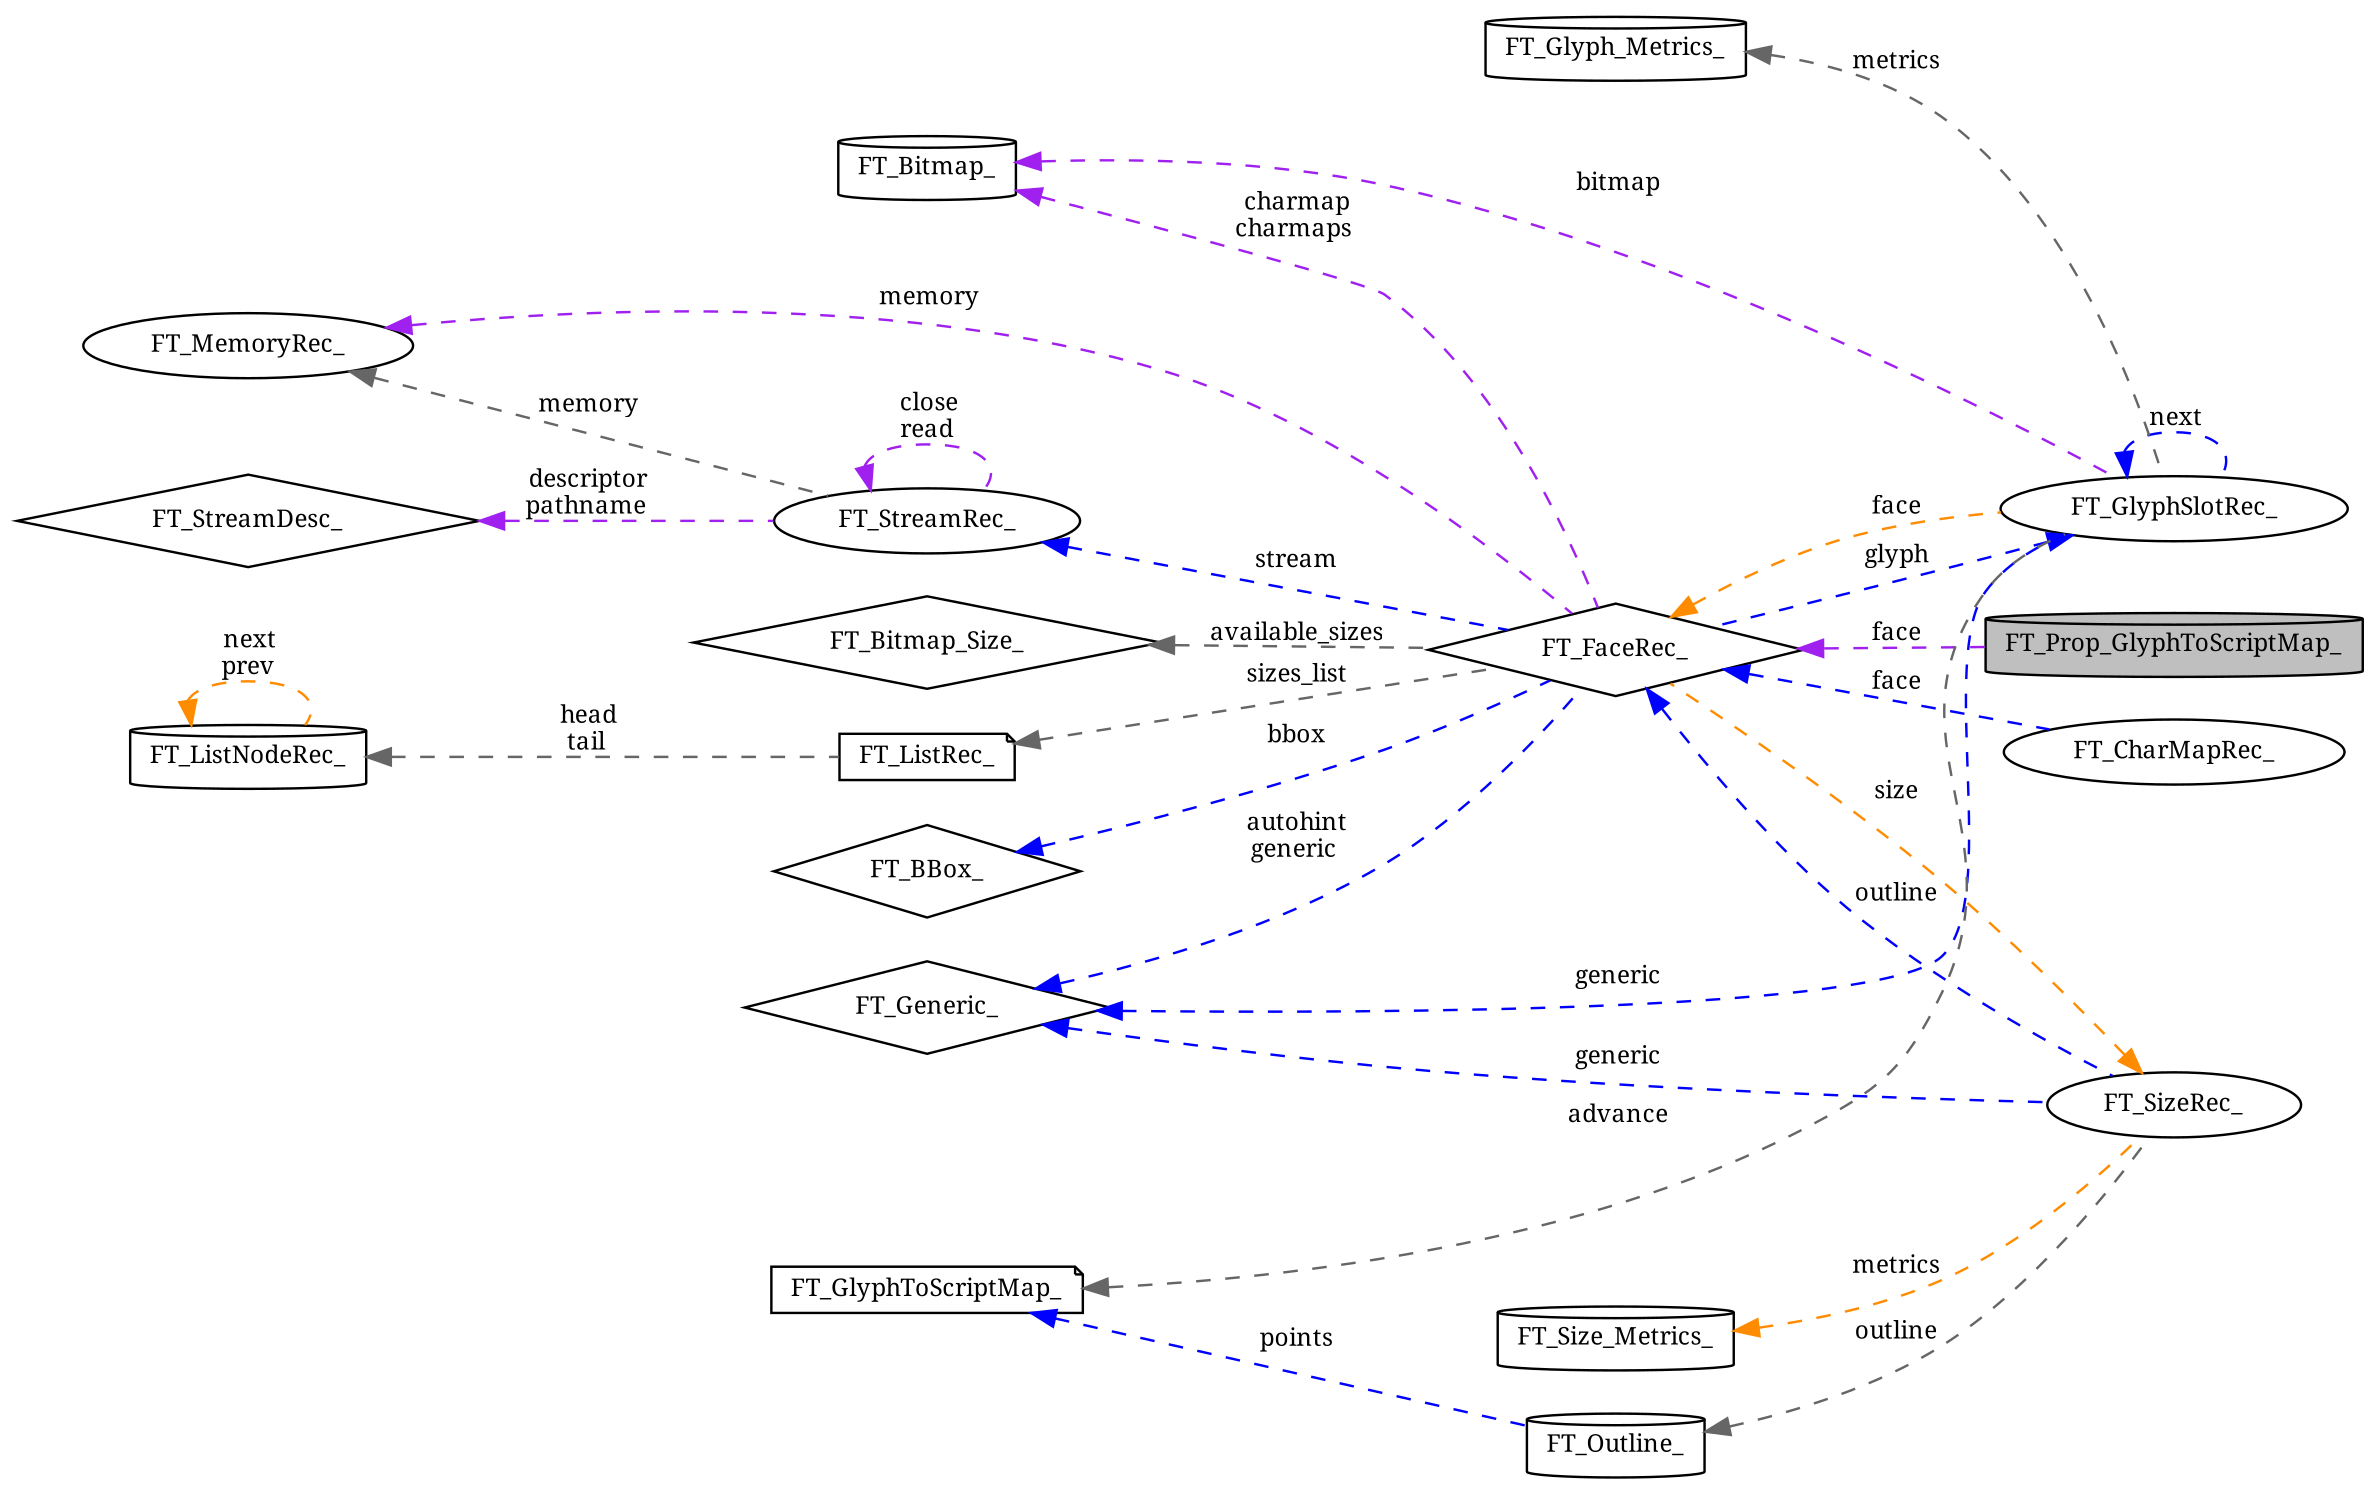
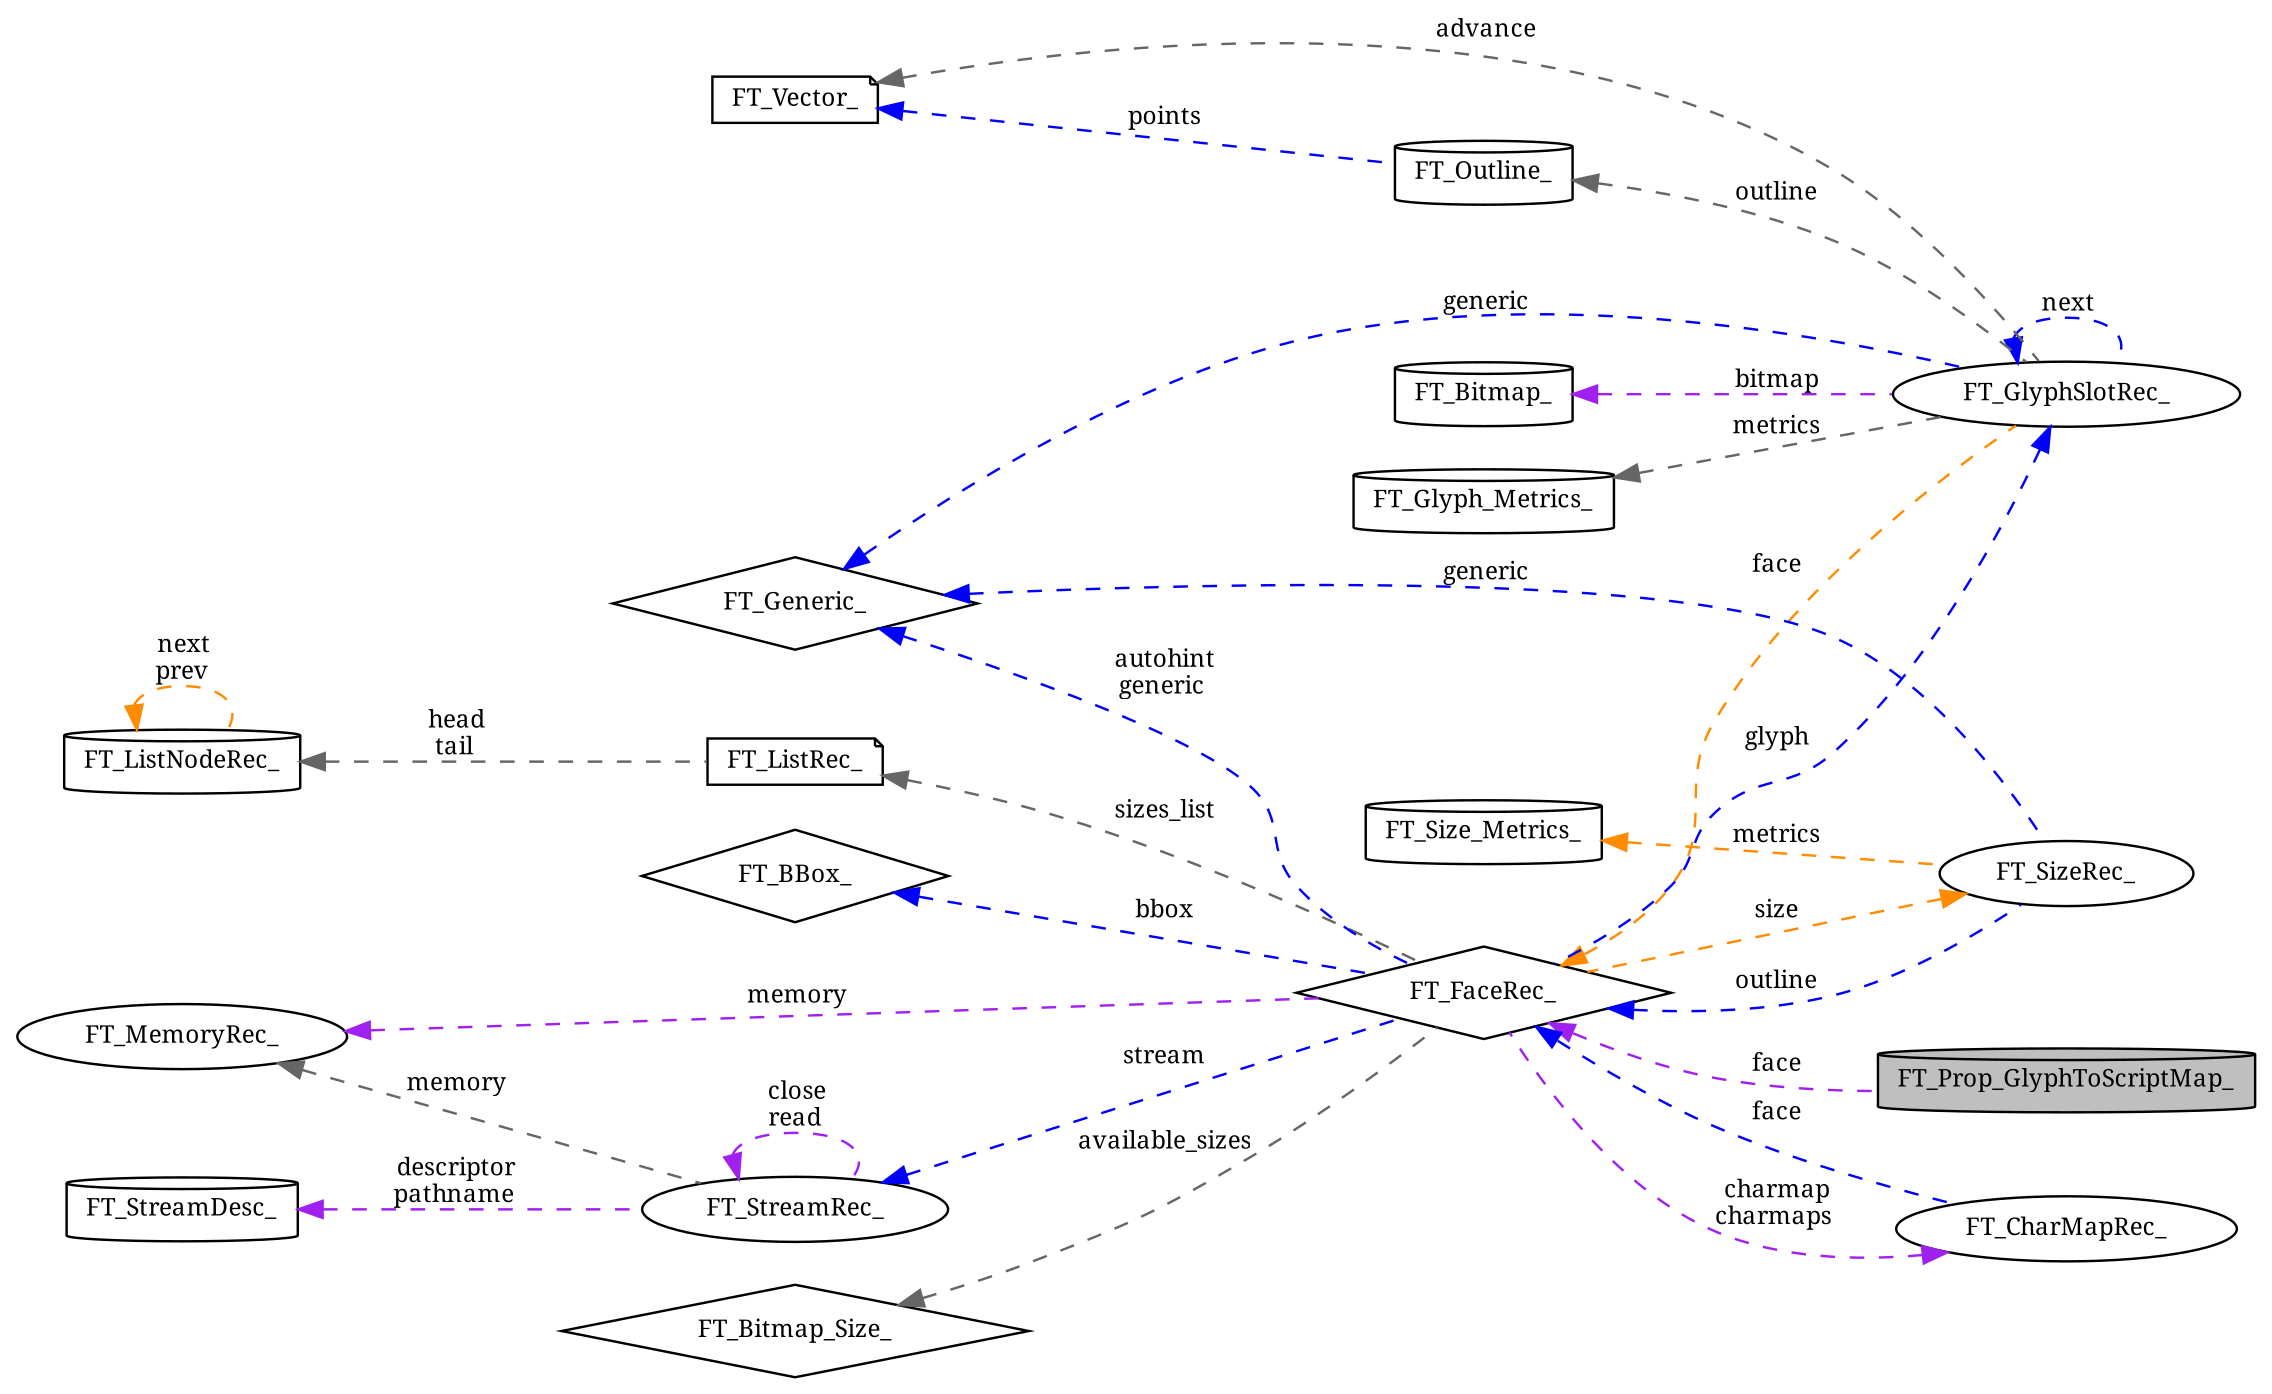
  digraph {
    fontname="Noto Serif"
    rankdir=LR
    node [color=black fillcolor=white fontname="Noto Serif" fontsize=10 shape=cylinder style=filled]
    edge [color=blue dir=back fontname="Noto Serif" fontsize=10 labelfontname=Helvetica labelfontsize=10 style=dashed]
    n1 [fillcolor=grey75 fontcolor=black height=0.2 label=FT_Prop_GlyphToScriptMap_ width=0.4]
    n2 [height=0.2 label=FT_FaceRec_ shape=diamond width=0.4]
    n3 [height=0.2 label=FT_CharMapRec_ shape=ellipse width=0.4]
    n4 [height=0.2 label=FT_SizeRec_ shape=ellipse width=0.4]
    n5 [height=0.2 label=FT_GlyphSlotRec_ shape=ellipse width=0.4]
    n6 [height=0.2 label=FT_StreamRec_ shape=ellipse width=0.4]
    n7 [height=0.2 label=FT_MemoryRec_ shape=ellipse width=0.4]
-   n8 [height=0.2 label=FT_StreamDesc_ shape=diamond width=0.4]
+   n8 [height=0.2 label=FT_StreamDesc_ width=0.4]
    n9 [height=0.2 label=FT_Bitmap_Size_ shape=diamond width=0.4]
    n10 [height=0.2 label=FT_ListRec_ shape=note width=0.4]
    n11 [height=0.2 label=FT_ListNodeRec_ width=0.4]
    n12 [height=0.2 label=FT_Generic_ shape=diamond width=0.4]
    n13 [height=0.2 label=FT_Size_Metrics_ width=0.4]
    n14 [height=0.2 label=FT_Outline_ width=0.4]
-   n15 [height=0.2 label=FT_GlyphToScriptMap_ shape=note width=0.4]
+   n15 [height=0.2 label=FT_Vector_ shape=note width=0.4]
    n16 [height=0.2 label=FT_Bitmap_ width=0.4]
    n17 [height=0.2 label=FT_Glyph_Metrics_ width=0.4]
    n18 [height=0.2 label=FT_BBox_ shape=diamond width=0.4]
    n2 -> n1 [color=purple label=" face"]
    n2 -> n3 [label=" face"]
    n2 -> n4 [label=" outline"]
    n2 -> n5 [color=darkorange label=" face"]
-   n16 -> n2 [color=purple label=" charmap\ncharmaps"]
+   n3 -> n2 [color=purple label=" charmap\ncharmaps"]
    n4 -> n2 [color=darkorange label=" size"]
    n5 -> n2 [label=" glyph"]
    n5 -> n5 [label=" next"]
    n6 -> n2 [label=" stream"]
    n6 -> n6 [color=purple label=" close\nread"]
    n7 -> n2 [color=purple label=" memory"]
    n7 -> n6 [color=gray40 label=" memory"]
    n8 -> n6 [color=purple label=" descriptor\npathname"]
    n9 -> n2 [color=gray40 label=" available_sizes"]
    n10 -> n2 [color=gray40 label=" sizes_list"]
    n11 -> n10 [color=gray40 label=" head\ntail"]
    n11 -> n11 [color=darkorange label=" next\nprev"]
    n12 -> n2 [label=" autohint\ngeneric"]
    n12 -> n4 [label=" generic"]
    n12 -> n5 [label=" generic"]
    n13 -> n4 [color=darkorange label=" metrics"]
-   n14 -> n4 [color=gray40 label=" outline"]
+   n14 -> n5 [color=gray40 label=" outline"]
    n15 -> n5 [color=gray40 label=" advance"]
    n15 -> n14 [label=" points"]
    n16 -> n5 [color=purple label=" bitmap"]
    n17 -> n5 [color=gray40 label=" metrics"]
    n18 -> n2 [label=" bbox"]
  }
